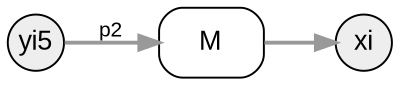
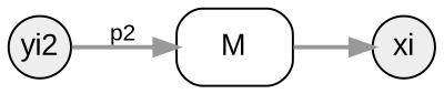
  digraph {
    fontname="Liberation Sans"
    rankdir=LR
    node [fillcolor="#EEEEEE" fixedsize=true fontname="Liberation Sans" shape=circle style=filled]
    edge [color="#999999" fontname="Liberation Sans" fontsize=11 penwidth=2 weight=1]
    xi [width=0.4]
-   yi2 [width=0.4 label=yi5]
+   yi2 [width=0.4]
    M [shape=box style=rounded fillcolor="" fixedsize=""]
    subgraph sub_1 {
      xi
      yi2
    }
    subgraph sub_2 {
      M
    }
    yi2 -> M [label=p2]
    M -> xi
  }
